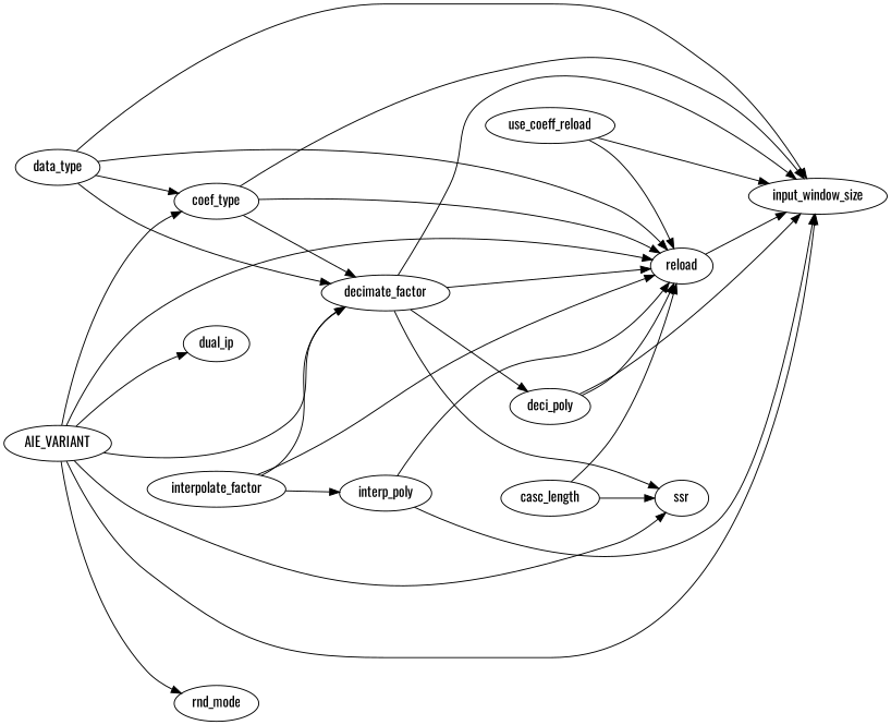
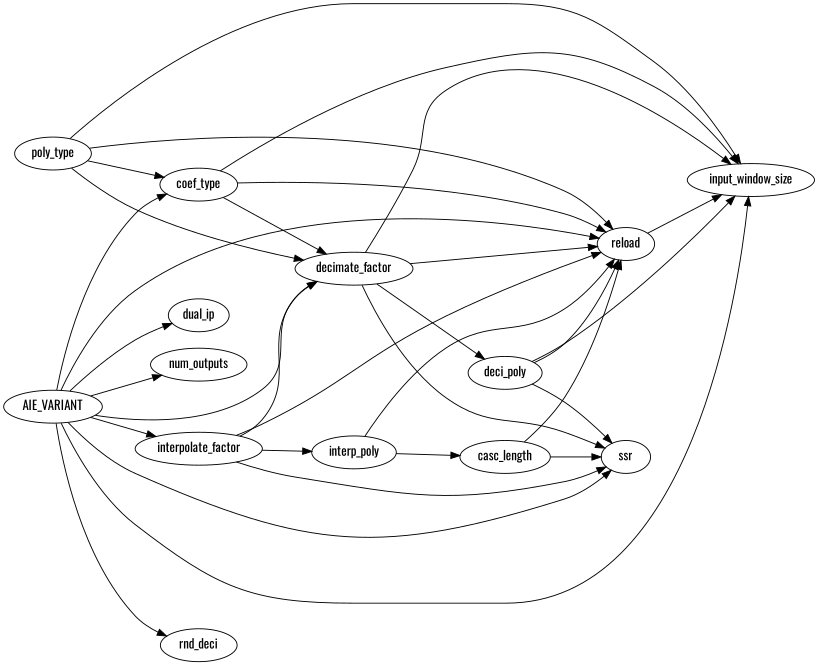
  digraph {
    fontname=Oswald
    rankdir=LR
    node [fontname=Oswald]
    edge [fontname=Oswald]
    decimate_factor
    deci_poly
    ssr
    input_window_size
    n5 [label=reload]
    interpolate_factor
    interp_poly
    AIE_VARIANT
-   rnd_mode
+   rnd_mode [label=rnd_deci]
    coef_type
    dual_ip
-   data_type
-   use_coeff_reload
+   num_outputs
+   data_type [label=poly_type]
    casc_length
    decimate_factor -> deci_poly
    decimate_factor -> ssr
    decimate_factor -> input_window_size
    decimate_factor -> n5
+   deci_poly -> ssr
    deci_poly -> input_window_size
    deci_poly -> n5
    n5 -> input_window_size
    interpolate_factor -> decimate_factor
+   interpolate_factor -> ssr
    interpolate_factor -> n5
    interpolate_factor -> interp_poly
-   interp_poly -> input_window_size
+   interp_poly -> casc_length
    interp_poly -> n5
    AIE_VARIANT -> decimate_factor
    AIE_VARIANT -> ssr
    AIE_VARIANT -> input_window_size
    AIE_VARIANT -> n5
+   AIE_VARIANT -> interpolate_factor
    AIE_VARIANT -> rnd_mode
    AIE_VARIANT -> coef_type
    AIE_VARIANT -> dual_ip
+   AIE_VARIANT -> num_outputs
    coef_type -> decimate_factor
    coef_type -> input_window_size
    coef_type -> n5
    data_type -> decimate_factor
    data_type -> input_window_size
    data_type -> n5
    data_type -> coef_type
-   use_coeff_reload -> input_window_size
-   use_coeff_reload -> n5
    casc_length -> ssr
    casc_length -> n5
  }
